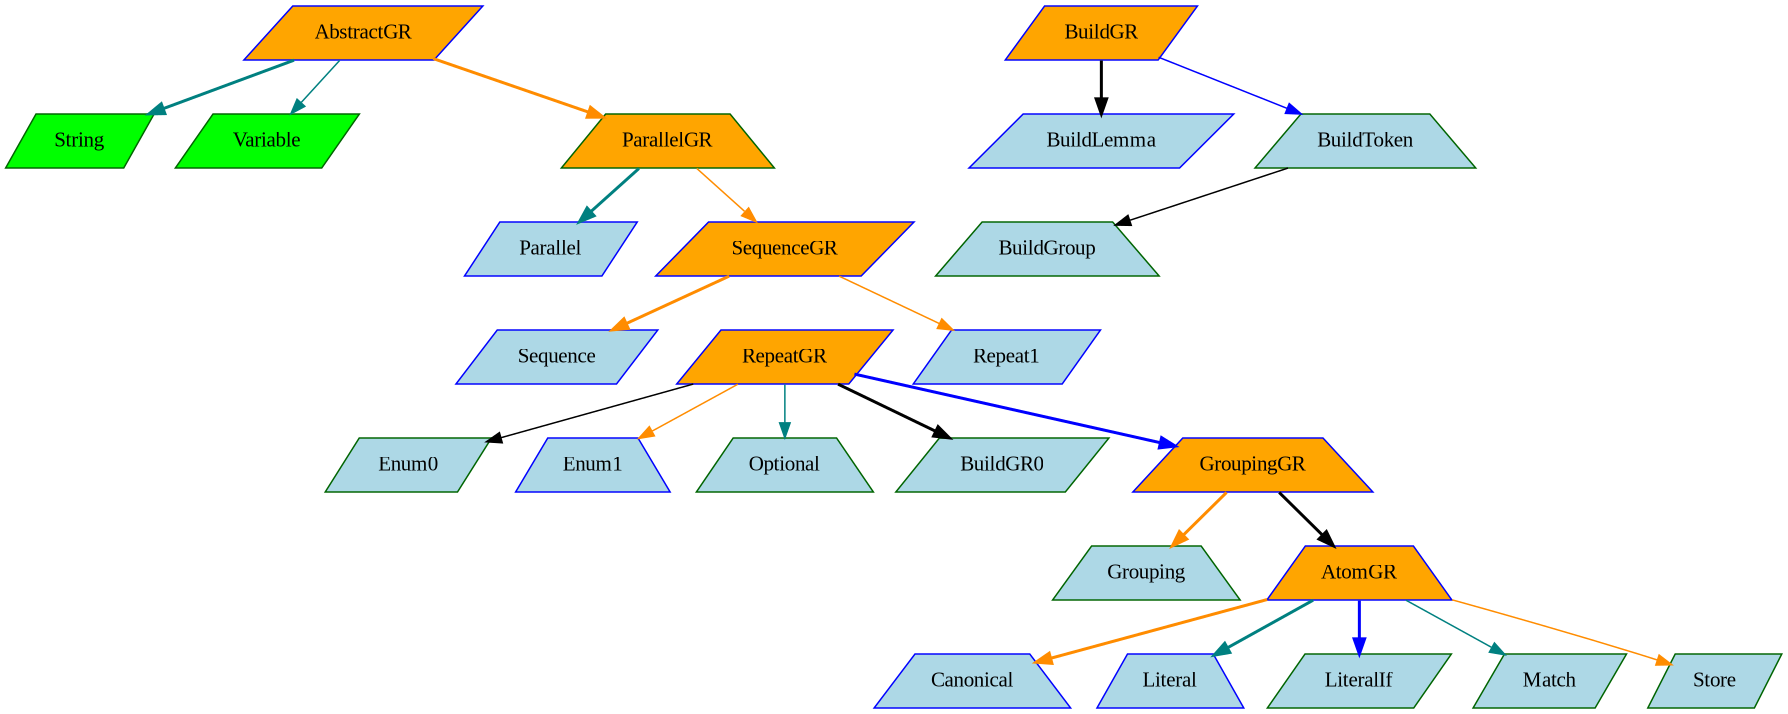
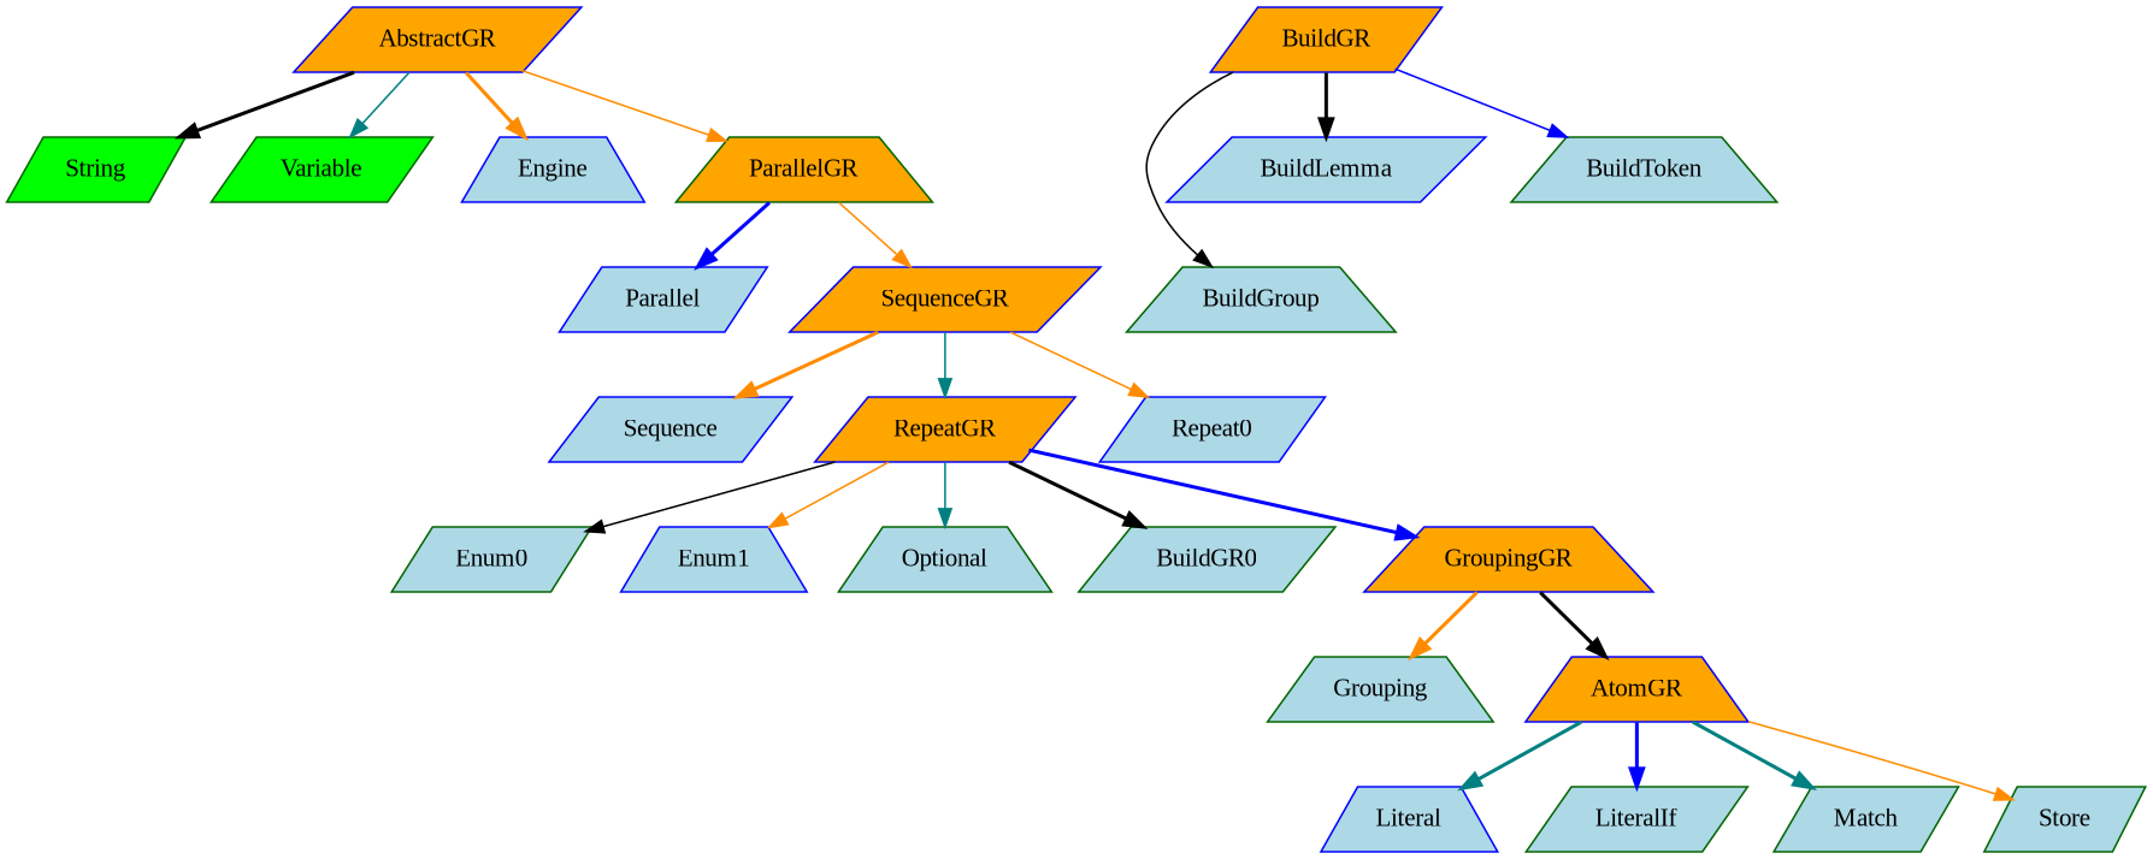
  digraph {
    fontname="Liberation Serif"
    node [color=blue fillcolor=lightblue fontname="Liberation Serif" shape=parallelogram style=filled]
    edge [color=darkorange fontname="Liberation Serif" style=bold]
    n1 [fillcolor=orange label=AbstractGR]
    n2 [color=darkgreen fillcolor=lime label=String]
    n3 [color=darkgreen fillcolor=lime label=Variable]
+   n4 [label=Engine shape=trapezium]
    n5 [color=darkgreen fillcolor=orange label=ParallelGR shape=trapezium]
    n6 [fillcolor=orange label=BuildGR]
    n7 [color=darkgreen label=BuildGroup shape=trapezium]
    n8 [label=BuildLemma]
    n9 [color=darkgreen label=BuildToken shape=trapezium]
    n10 [label=Parallel]
    n11 [fillcolor=orange label=SequenceGR]
    n12 [label=Sequence]
    n13 [fillcolor=orange label=RepeatGR]
-   n14 [label=Repeat1]
+   n14 [label=Repeat0]
    n15 [color=darkgreen label=Enum0]
    n16 [label=Enum1 shape=trapezium]
    n17 [color=darkgreen label=Optional shape=trapezium]
    n18 [color=darkgreen label=BuildGR0]
    n19 [fillcolor=orange label=GroupingGR shape=trapezium]
    n20 [color=darkgreen label=Grouping shape=trapezium]
    n21 [fillcolor=orange label=AtomGR shape=trapezium]
-   n22 [label=Canonical shape=trapezium]
    n23 [label=Literal shape=trapezium]
    n24 [color=darkgreen label=LiteralIf]
    n25 [color=darkgreen label=Match]
    n26 [color=darkgreen label=Store]
-   n1 -> n2 [color=teal]
+   n1 -> n2 [color=black]
    n1 -> n3 [color=teal style=solid]
-   n1 -> n5
-   n5 -> n10 [color=teal]
+   n1 -> n4
+   n1 -> n5 [style=solid]
+   n5 -> n10 [color=blue]
    n5 -> n11 [style=solid]
-   n9 -> n7 [color=black style=solid]
+   n6 -> n7 [color=black style=solid]
    n6 -> n8 [color=black]
    n6 -> n9 [color=blue style=solid]
    n11 -> n12
+   n11 -> n13 [color=teal style=solid]
    n11 -> n14 [style=solid]
    n13 -> n15 [color=black style=solid]
    n13 -> n16 [style=solid]
    n13 -> n17 [color=teal style=solid]
    n13 -> n18 [color=black]
    n13 -> n19 [color=blue]
    n19 -> n20
    n19 -> n21 [color=black]
-   n21 -> n22
    n21 -> n23 [color=teal]
    n21 -> n24 [color=blue]
-   n21 -> n25 [color=teal style=solid]
+   n21 -> n25 [color=teal]
    n21 -> n26 [style=solid]
  }
